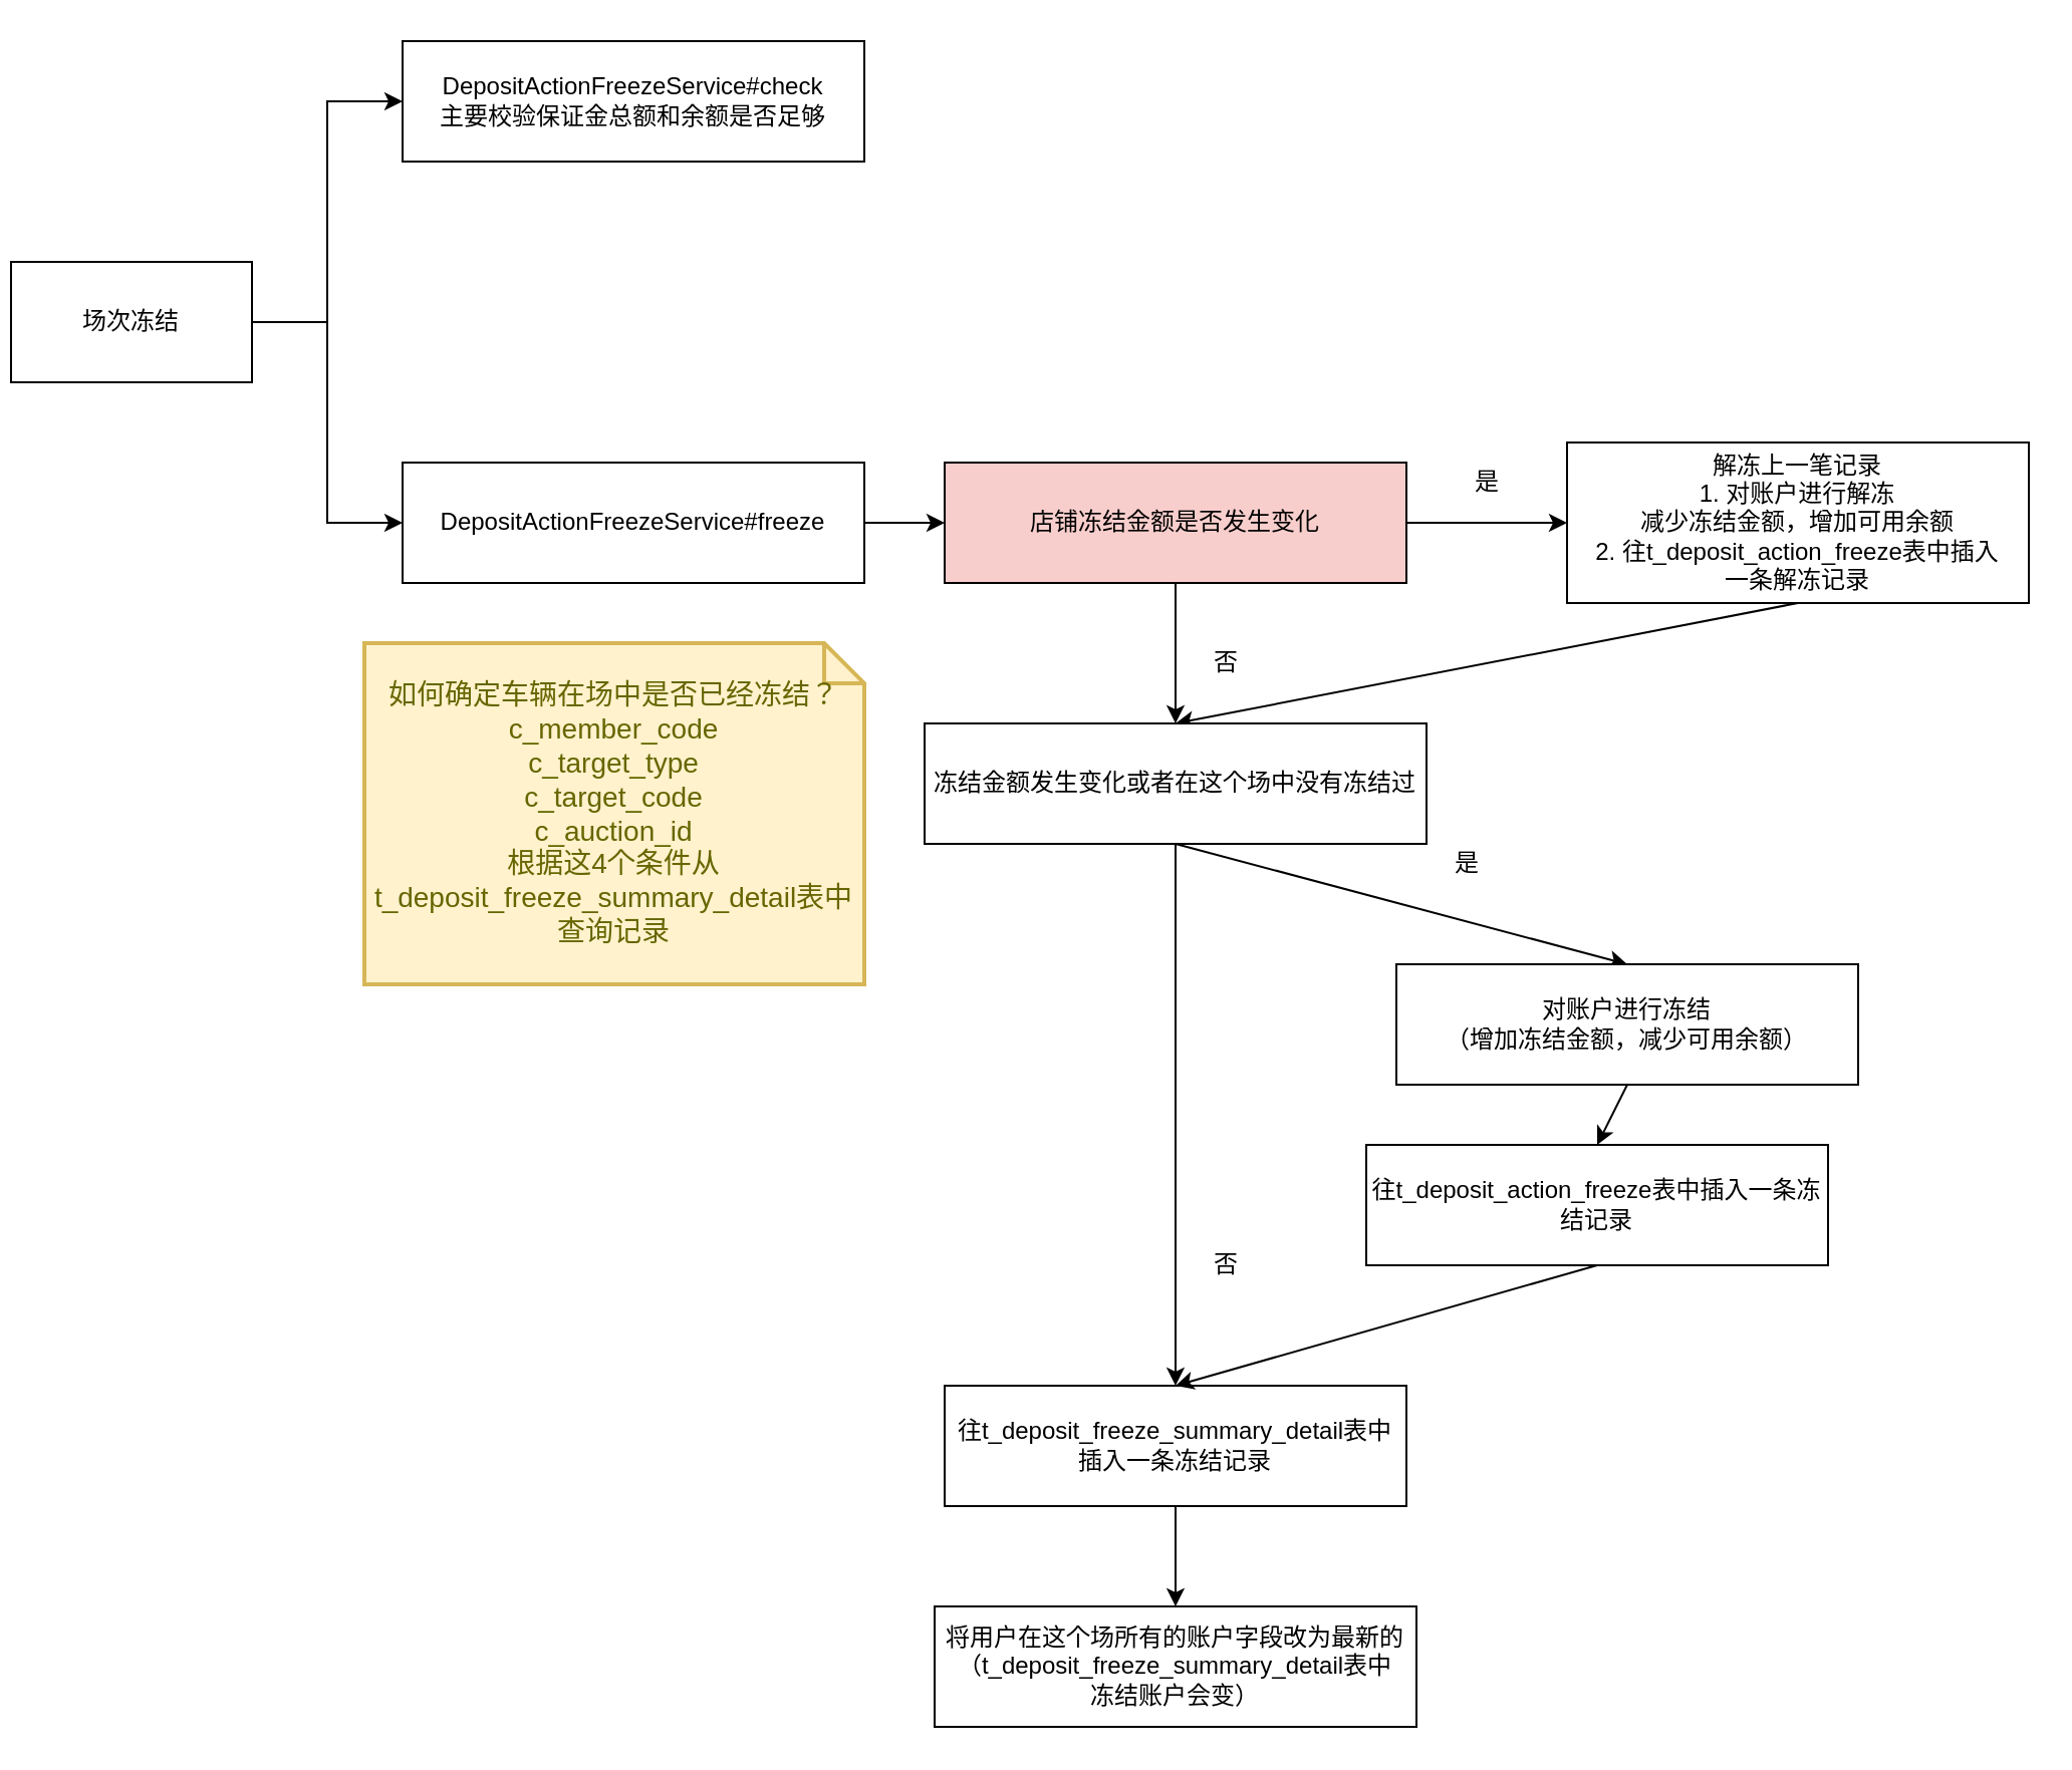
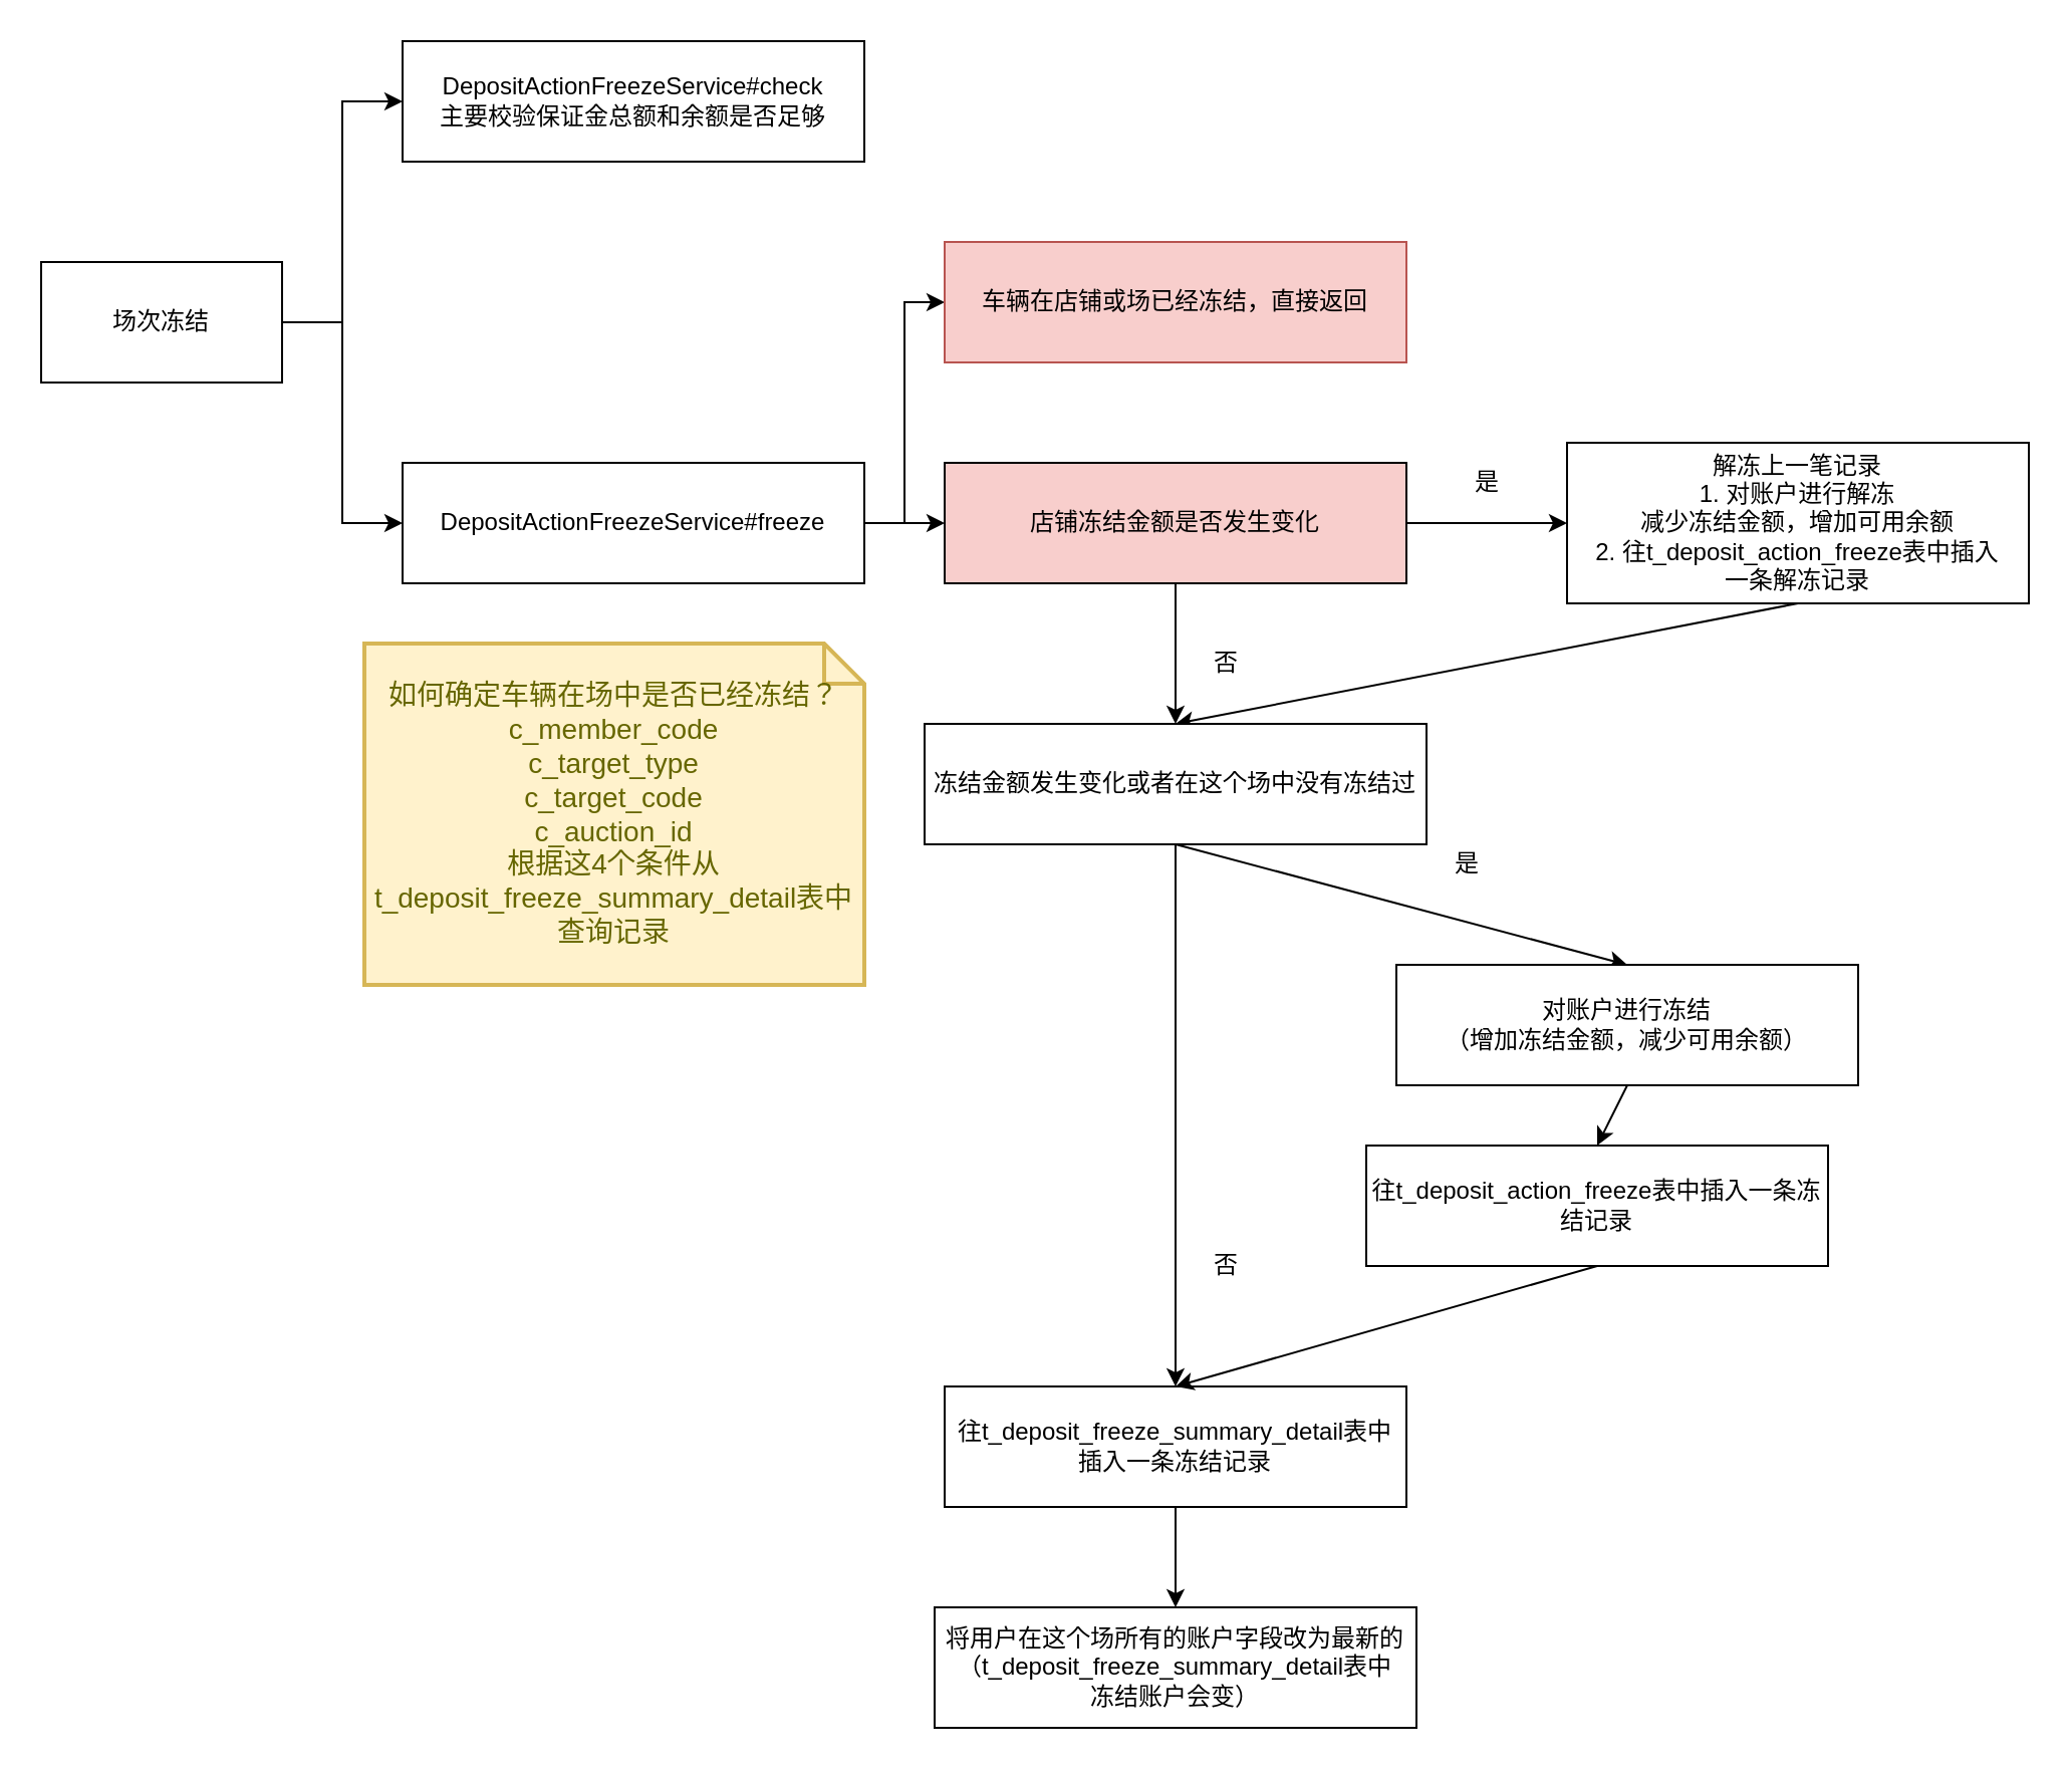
  <mxCell id="0" />
  <mxCell id="1" parent="0" />
  <mxCell id="2" style="edgeStyle=orthogonalEdgeStyle;rounded=0;orthogonalLoop=1;jettySize=auto;html=1;exitX=1;exitY=0.5;exitDx=0;exitDy=0;entryX=0;entryY=0.5;entryDx=0;entryDy=0;" edge="1" parent="1" source="4" target="8"><mxGeometry relative="1" as="geometry" /></mxCell>
  <mxCell id="3" style="edgeStyle=orthogonalEdgeStyle;rounded=0;orthogonalLoop=1;jettySize=auto;html=1;exitX=1;exitY=0.5;exitDx=0;exitDy=0;entryX=0;entryY=0.5;entryDx=0;entryDy=0;" edge="1" parent="1" source="4" target="7"><mxGeometry relative="1" as="geometry" /></mxCell>
- <mxCell id="4" value="场次冻结" style="rounded=0;whiteSpace=wrap;html=1;" vertex="1" parent="1"><mxGeometry x="5" y="130" width="120" height="60" as="geometry" /></mxCell>
+ <mxCell id="4" value="场次冻结" style="rounded=0;whiteSpace=wrap;html=1;" vertex="1" parent="1"><mxGeometry x="20" y="130" width="120" height="60" as="geometry" /></mxCell>
+ <mxCell id="5" style="edgeStyle=orthogonalEdgeStyle;rounded=0;orthogonalLoop=1;jettySize=auto;html=1;exitX=1;exitY=0.5;exitDx=0;exitDy=0;entryX=0;entryY=0.5;entryDx=0;entryDy=0;" edge="1" parent="1" source="7" target="9"><mxGeometry relative="1" as="geometry" /></mxCell>
  <mxCell id="6" style="edgeStyle=orthogonalEdgeStyle;rounded=0;orthogonalLoop=1;jettySize=auto;html=1;exitX=1;exitY=0.5;exitDx=0;exitDy=0;entryX=0;entryY=0.5;entryDx=0;entryDy=0;" edge="1" parent="1" source="7" target="12"><mxGeometry relative="1" as="geometry" /></mxCell>
  <mxCell id="7" value="DepositActionFreezeService#freeze" style="rounded=0;whiteSpace=wrap;html=1;" vertex="1" parent="1"><mxGeometry x="200" y="230" width="230" height="60" as="geometry" /></mxCell>
  <mxCell id="8" value="DepositActionFreezeService#check&lt;br&gt;主要校验保证金总额和余额是否足够" style="rounded=0;whiteSpace=wrap;html=1;" vertex="1" parent="1"><mxGeometry x="200" y="20" width="230" height="60" as="geometry" /></mxCell>
+ <mxCell id="9" value="车辆在店铺或场已经冻结，直接返回" style="rounded=0;whiteSpace=wrap;html=1;fillColor=#f8cecc;strokeColor=#b85450;" vertex="1" parent="1"><mxGeometry x="470" y="120" width="230" height="60" as="geometry" /></mxCell>
  <mxCell id="10" style="rounded=0;orthogonalLoop=1;jettySize=auto;html=1;exitX=1;exitY=0.5;exitDx=0;exitDy=0;entryX=0;entryY=0.5;entryDx=0;entryDy=0;" edge="1" parent="1" source="12" target="14"><mxGeometry relative="1" as="geometry" /></mxCell>
  <mxCell id="11" style="edgeStyle=none;rounded=0;orthogonalLoop=1;jettySize=auto;html=1;exitX=0.5;exitY=1;exitDx=0;exitDy=0;entryX=0.5;entryY=0;entryDx=0;entryDy=0;" edge="1" parent="1" source="12" target="21"><mxGeometry relative="1" as="geometry" /></mxCell>
  <mxCell id="12" value="店铺冻结金额是否发生变化" style="rounded=0;whiteSpace=wrap;html=1;fillColor=#f8cecc;" vertex="1" parent="1"><mxGeometry x="470" y="230" width="230" height="60" as="geometry" /></mxCell>
  <mxCell id="13" style="rounded=0;orthogonalLoop=1;jettySize=auto;html=1;exitX=0.5;exitY=1;exitDx=0;exitDy=0;entryX=0.5;entryY=0;entryDx=0;entryDy=0;" edge="1" parent="1" source="14" target="21"><mxGeometry relative="1" as="geometry" /></mxCell>
  <mxCell id="14" value="解冻上一笔记录&lt;br&gt;1. 对账户进行解冻&lt;br&gt;减少冻结金额，增加可用余额&lt;br&gt;2. 往t_deposit_action_freeze表中插入&lt;br&gt;一条解冻记录" style="rounded=0;whiteSpace=wrap;html=1;" vertex="1" parent="1"><mxGeometry x="780" y="220" width="230" height="80" as="geometry" /></mxCell>
  <mxCell id="15" value="如何确定车辆在场中是否已经冻结？&lt;br&gt;&lt;div&gt;c_member_code&lt;/div&gt;&lt;div&gt;c_target_type&lt;/div&gt;&lt;div&gt;c_target_code&lt;/div&gt;&lt;div&gt;c_auction_id&lt;/div&gt;根据这4个条件从t_deposit_freeze_summary_detail表中查询记录" style="shape=note;strokeWidth=2;fontSize=14;size=20;whiteSpace=wrap;html=1;fillColor=#fff2cc;strokeColor=#d6b656;fontColor=#666600;" vertex="1" parent="1"><mxGeometry x="181" y="320" width="249" height="170" as="geometry" /></mxCell>
  <mxCell id="16" style="edgeStyle=none;rounded=0;orthogonalLoop=1;jettySize=auto;html=1;exitX=0.5;exitY=1;exitDx=0;exitDy=0;" edge="1" parent="1" source="17" target="18"><mxGeometry relative="1" as="geometry" /></mxCell>
  <mxCell id="17" value="往t_deposit_freeze_summary_detail表中插入一条冻结记录" style="rounded=0;whiteSpace=wrap;html=1;" vertex="1" parent="1"><mxGeometry x="470" y="690" width="230" height="60" as="geometry" /></mxCell>
  <mxCell id="18" value="将用户在这个场所有的账户字段改为最新的&lt;br&gt;（t_deposit_freeze_summary_detail表中&lt;br&gt;冻结账户会变）" style="rounded=0;whiteSpace=wrap;html=1;" vertex="1" parent="1"><mxGeometry x="465" y="800" width="240" height="60" as="geometry" /></mxCell>
  <mxCell id="19" style="edgeStyle=none;rounded=0;orthogonalLoop=1;jettySize=auto;html=1;exitX=0.5;exitY=1;exitDx=0;exitDy=0;entryX=0.5;entryY=0;entryDx=0;entryDy=0;" edge="1" parent="1" source="21" target="17"><mxGeometry relative="1" as="geometry" /></mxCell>
  <mxCell id="20" style="edgeStyle=none;rounded=0;orthogonalLoop=1;jettySize=auto;html=1;exitX=0.5;exitY=1;exitDx=0;exitDy=0;entryX=0.5;entryY=0;entryDx=0;entryDy=0;" edge="1" parent="1" source="21" target="23"><mxGeometry relative="1" as="geometry" /></mxCell>
  <mxCell id="21" value="冻结金额发生变化或者在这个场中没有冻结过" style="rounded=0;whiteSpace=wrap;html=1;" vertex="1" parent="1"><mxGeometry x="460" y="360" width="250" height="60" as="geometry" /></mxCell>
  <mxCell id="22" style="edgeStyle=none;rounded=0;orthogonalLoop=1;jettySize=auto;html=1;exitX=0.5;exitY=1;exitDx=0;exitDy=0;entryX=0.5;entryY=0;entryDx=0;entryDy=0;" edge="1" parent="1" source="23" target="25"><mxGeometry relative="1" as="geometry" /></mxCell>
  <mxCell id="23" value="对账户进行冻结&lt;br&gt;（增加冻结金额，减少可用余额）" style="rounded=0;whiteSpace=wrap;html=1;" vertex="1" parent="1"><mxGeometry x="695" y="480" width="230" height="60" as="geometry" /></mxCell>
  <mxCell id="24" style="edgeStyle=none;rounded=0;orthogonalLoop=1;jettySize=auto;html=1;exitX=0.5;exitY=1;exitDx=0;exitDy=0;entryX=0.5;entryY=0;entryDx=0;entryDy=0;" edge="1" parent="1" source="25" target="17"><mxGeometry relative="1" as="geometry" /></mxCell>
  <mxCell id="25" value="往t_deposit_action_freeze表中插入一条冻结记录" style="rounded=0;whiteSpace=wrap;html=1;" vertex="1" parent="1"><mxGeometry x="680" y="570" width="230" height="60" as="geometry" /></mxCell>
  <mxCell id="26" value="否" style="text;html=1;align=center;verticalAlign=middle;resizable=0;points=[];autosize=1;strokeColor=none;fillColor=none;" vertex="1" parent="1"><mxGeometry x="595" y="620" width="30" height="20" as="geometry" /></mxCell>
  <mxCell id="27" value="否" style="text;html=1;align=center;verticalAlign=middle;resizable=0;points=[];autosize=1;strokeColor=none;fillColor=none;" vertex="1" parent="1"><mxGeometry x="595" y="320" width="30" height="20" as="geometry" /></mxCell>
  <mxCell id="28" value="是" style="text;html=1;align=center;verticalAlign=middle;resizable=0;points=[];autosize=1;strokeColor=none;fillColor=none;" vertex="1" parent="1"><mxGeometry x="725" y="230" width="30" height="20" as="geometry" /></mxCell>
  <mxCell id="29" value="是" style="text;html=1;align=center;verticalAlign=middle;resizable=0;points=[];autosize=1;strokeColor=none;fillColor=none;" vertex="1" parent="1"><mxGeometry x="715" y="420" width="30" height="20" as="geometry" /></mxCell>
